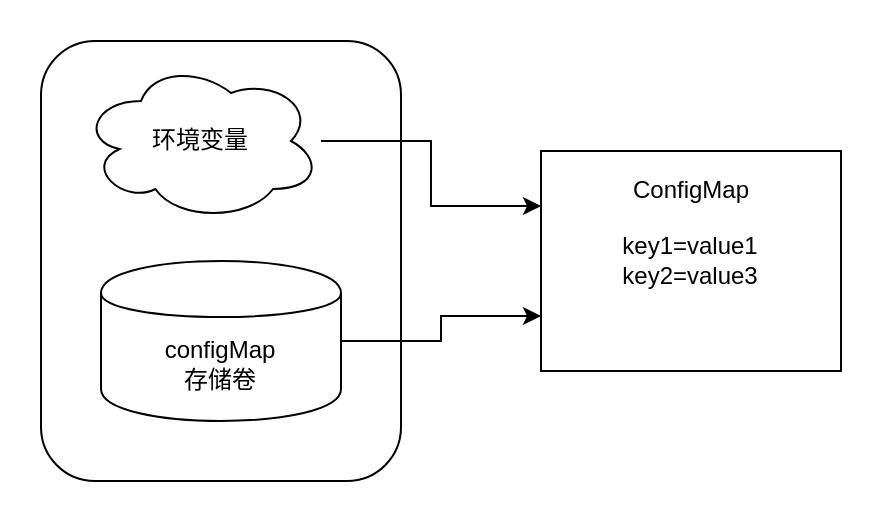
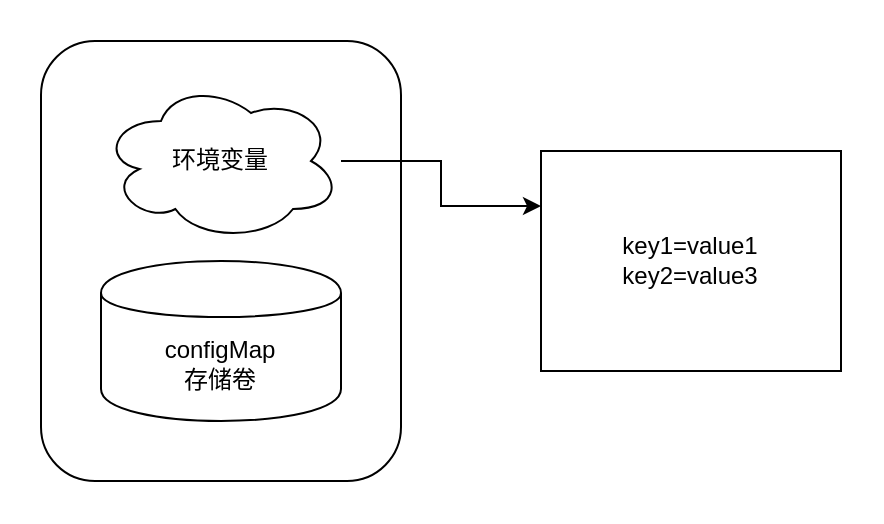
  <mxCell id="0" />
  <mxCell id="1" parent="0" />
  <mxCell id="2" value="" style="rounded=1;whiteSpace=wrap;html=1;" vertex="1" parent="1"><mxGeometry x="20" y="20" width="180" height="220" as="geometry" /></mxCell>
  <mxCell id="3" style="edgeStyle=orthogonalEdgeStyle;rounded=0;orthogonalLoop=1;jettySize=auto;html=1;entryX=0;entryY=0.25;entryDx=0;entryDy=0;" edge="1" parent="1" source="4" target="7"><mxGeometry relative="1" as="geometry" /></mxCell>
- <mxCell id="4" value="环境变量" style="ellipse;shape=cloud;whiteSpace=wrap;html=1;" vertex="1" parent="1"><mxGeometry x="40" y="30" width="120" height="80" as="geometry" /></mxCell>
- <mxCell id="5" style="edgeStyle=orthogonalEdgeStyle;rounded=0;orthogonalLoop=1;jettySize=auto;html=1;entryX=0;entryY=0.75;entryDx=0;entryDy=0;" edge="1" parent="1" source="6" target="7"><mxGeometry relative="1" as="geometry" /></mxCell>
+ <mxCell id="4" value="环境变量" style="ellipse;shape=cloud;whiteSpace=wrap;html=1;" vertex="1" parent="1"><mxGeometry x="50" y="40" width="120" height="80" as="geometry" /></mxCell>
  <mxCell id="6" value="configMap&lt;br&gt;存储卷" style="shape=cylinder;whiteSpace=wrap;html=1;boundedLbl=1;backgroundOutline=1;" vertex="1" parent="1"><mxGeometry x="50" y="130" width="120" height="80" as="geometry" /></mxCell>
  <mxCell id="7" value="key1=value1&lt;br&gt;key2=value3" style="rounded=0;whiteSpace=wrap;html=1;" vertex="1" parent="1"><mxGeometry x="270" y="75" width="150" height="110" as="geometry" /></mxCell>
- <mxCell id="8" value="ConfigMap" style="text;html=1;strokeColor=none;fillColor=none;align=center;verticalAlign=middle;whiteSpace=wrap;rounded=0;" vertex="1" parent="1"><mxGeometry x="287.5" y="80" width="115" height="30" as="geometry" /></mxCell>
